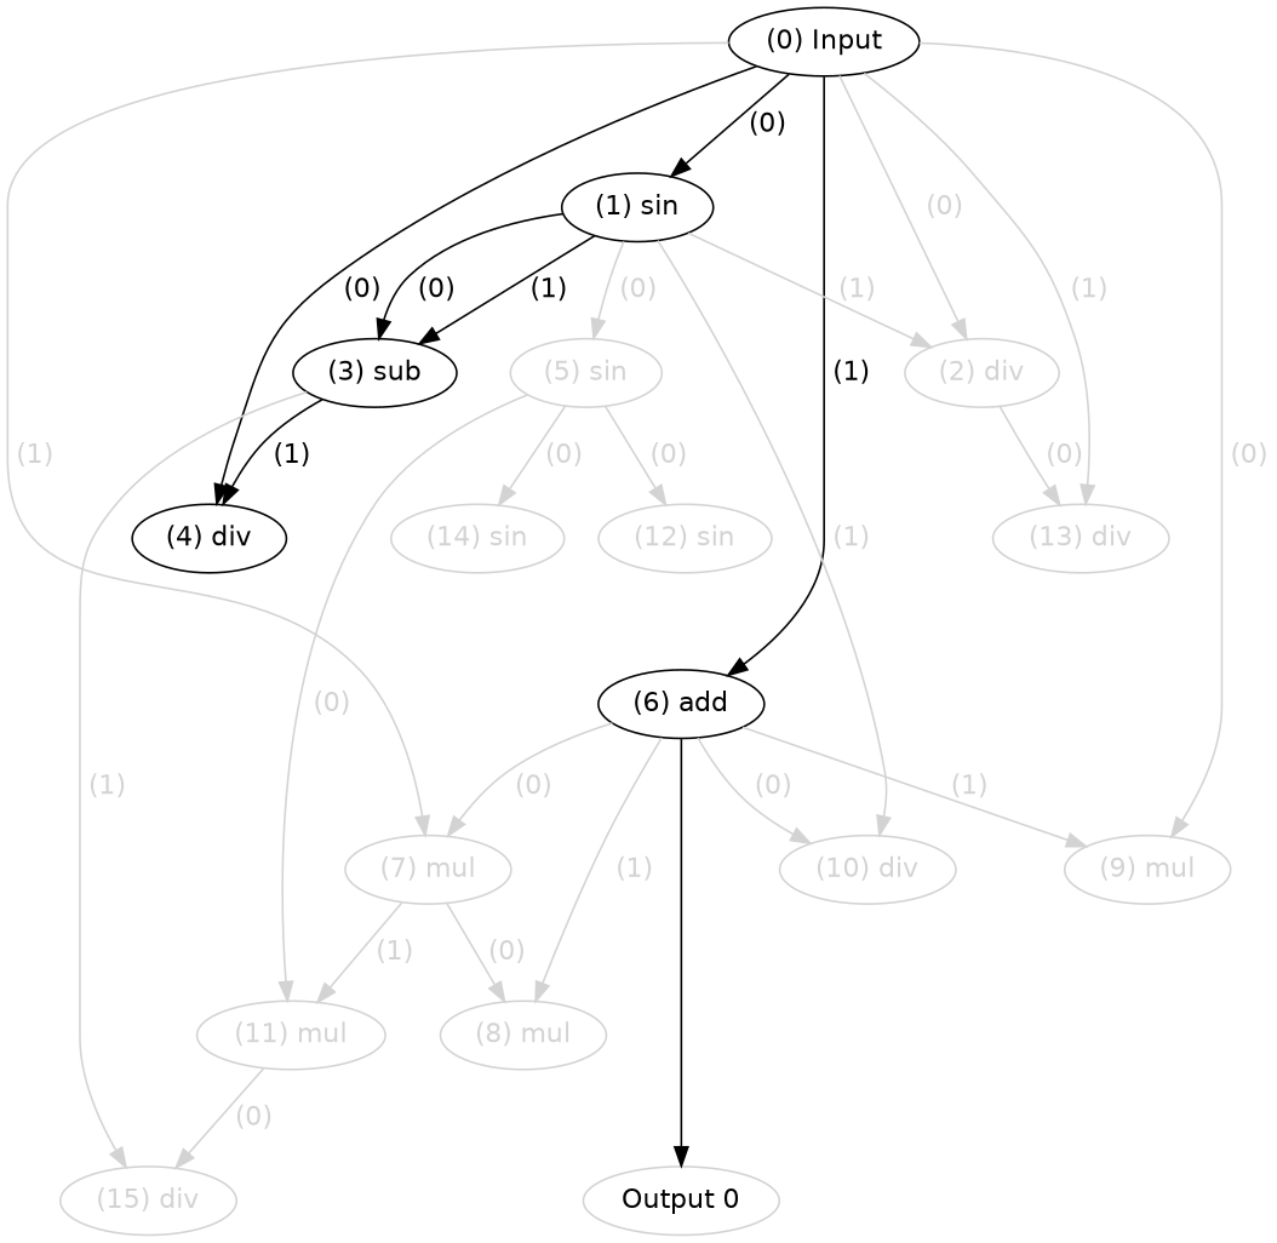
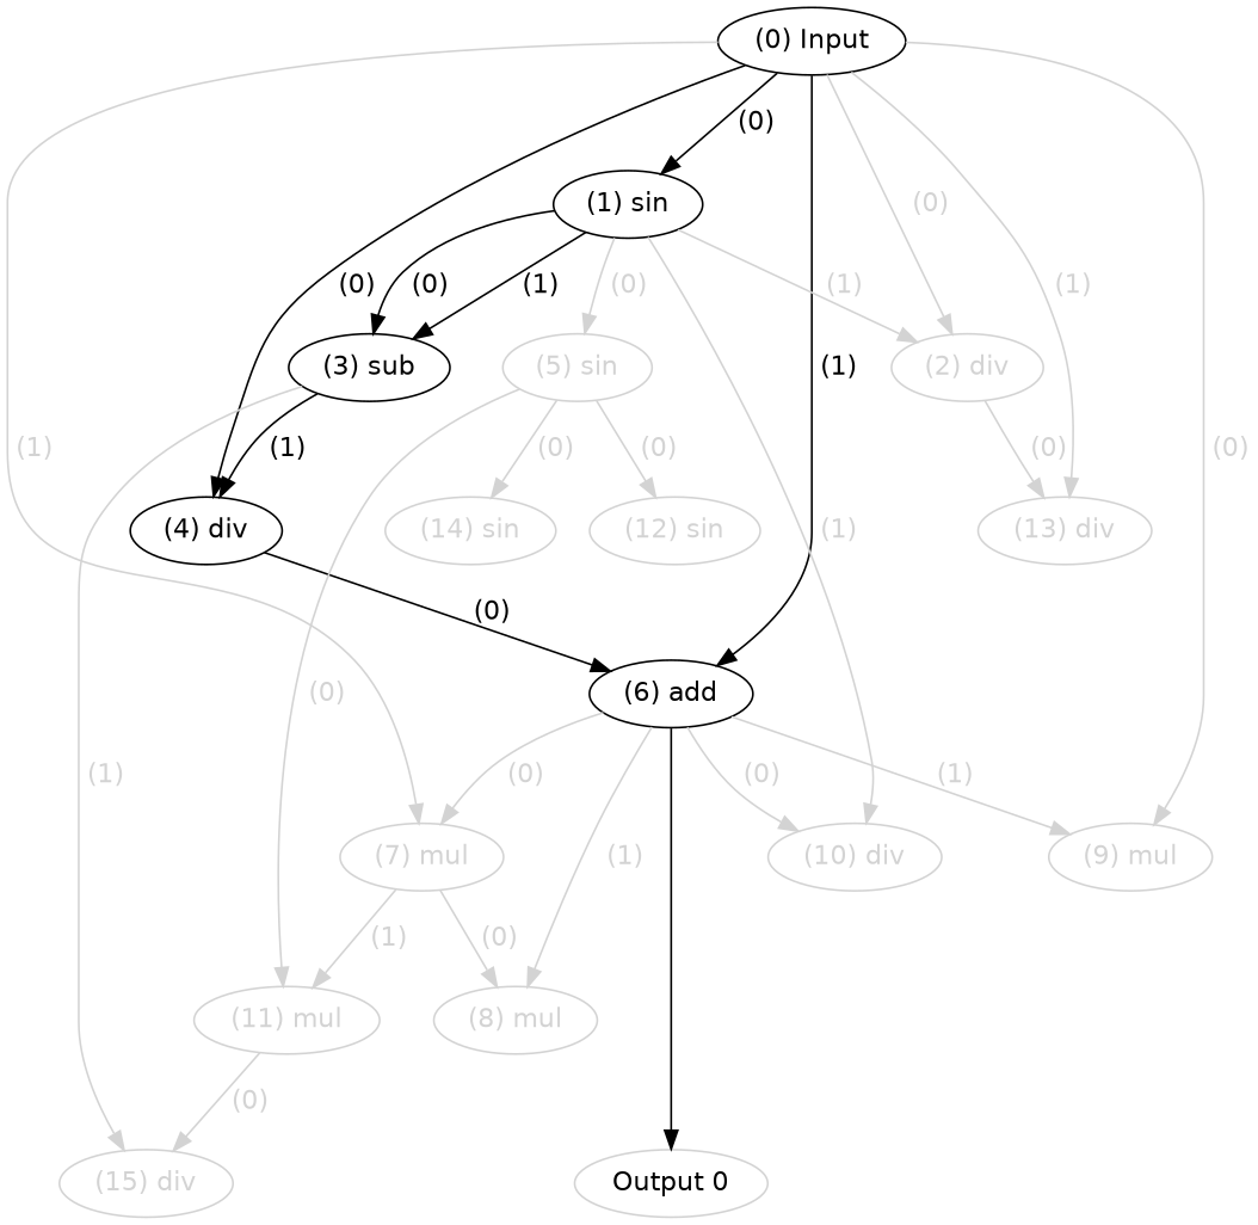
  digraph {
    fontname="DejaVu Sans"
    rankdir=TB
    node [color=lightgrey fontcolor=lightgrey fontname="DejaVu Sans" labelfontcolor=lightgrey]
    edge [bold=true color=lightgrey fontcolor=lightgrey fontname="DejaVu Sans" labelfontcolor=lightgrey]
    n1 [color=black fontcolor=black label="(0) Input" labelfontcolor=black]
    n2 [fontcolor=black label="Output 0" labelfontcolor=black]
    n3 [color=black fontcolor=black label="(1) sin" labelfontcolor=black]
    n4 [label="(2) div"]
    n5 [color=black fontcolor=black label="(4) div" labelfontcolor=black]
    n6 [color=black fontcolor=black label="(6) add" labelfontcolor=black]
    n7 [label="(7) mul"]
    n8 [label="(9) mul"]
    n9 [label="(13) div"]
    n10 [color=black fontcolor=black label="(3) sub" labelfontcolor=black]
    n11 [label="(5) sin"]
    n12 [label="(10) div"]
    n13 [label="(8) mul"]
    n14 [label="(11) mul"]
    n15 [label="(15) div"]
    n16 [label="(12) sin"]
    n17 [label="(14) sin"]
    subgraph sub_1 {
      rank=source
      n1
    }
    subgraph sub_2 {
      rank=max
      n2
    }
    n1 -> n3 [color=black fontcolor=black label=" (0)" labelfontcolor=black]
    n1 -> n4 [label=" (0)"]
    n1 -> n5 [color=black fontcolor=black label=" (0)" labelfontcolor=black]
    n1 -> n6 [color=black fontcolor=black label=" (1)" labelfontcolor=black]
    n1 -> n7 [label=" (1)"]
    n1 -> n8 [label=" (0)"]
    n1 -> n9 [label=" (1)"]
    n3 -> n4 [label=" (1)"]
    n3 -> n10 [color=black fontcolor=black label=" (0)" labelfontcolor=black]
    n3 -> n10 [color=black fontcolor=black label=" (1)" labelfontcolor=black]
    n3 -> n11 [label=" (0)"]
    n3 -> n12 [label=" (1)"]
    n4 -> n9 [label=" (0)"]
+   n5 -> n6 [color=black fontcolor=black label=" (0)" labelfontcolor=black]
    n6 -> n2 [color=black fontcolor=black labelfontcolor=black]
    n6 -> n7 [label=" (0)"]
    n6 -> n8 [label=" (1)"]
    n6 -> n12 [label=" (0)"]
    n6 -> n13 [label=" (1)"]
    n7 -> n13 [label=" (0)"]
    n7 -> n14 [label=" (1)"]
    n10 -> n5 [color=black fontcolor=black label=" (1)" labelfontcolor=black]
    n10 -> n15 [label=" (1)"]
    n11 -> n14 [label=" (0)"]
    n11 -> n16 [label=" (0)"]
    n11 -> n17 [label=" (0)"]
    n14 -> n15 [label=" (0)"]
  }
